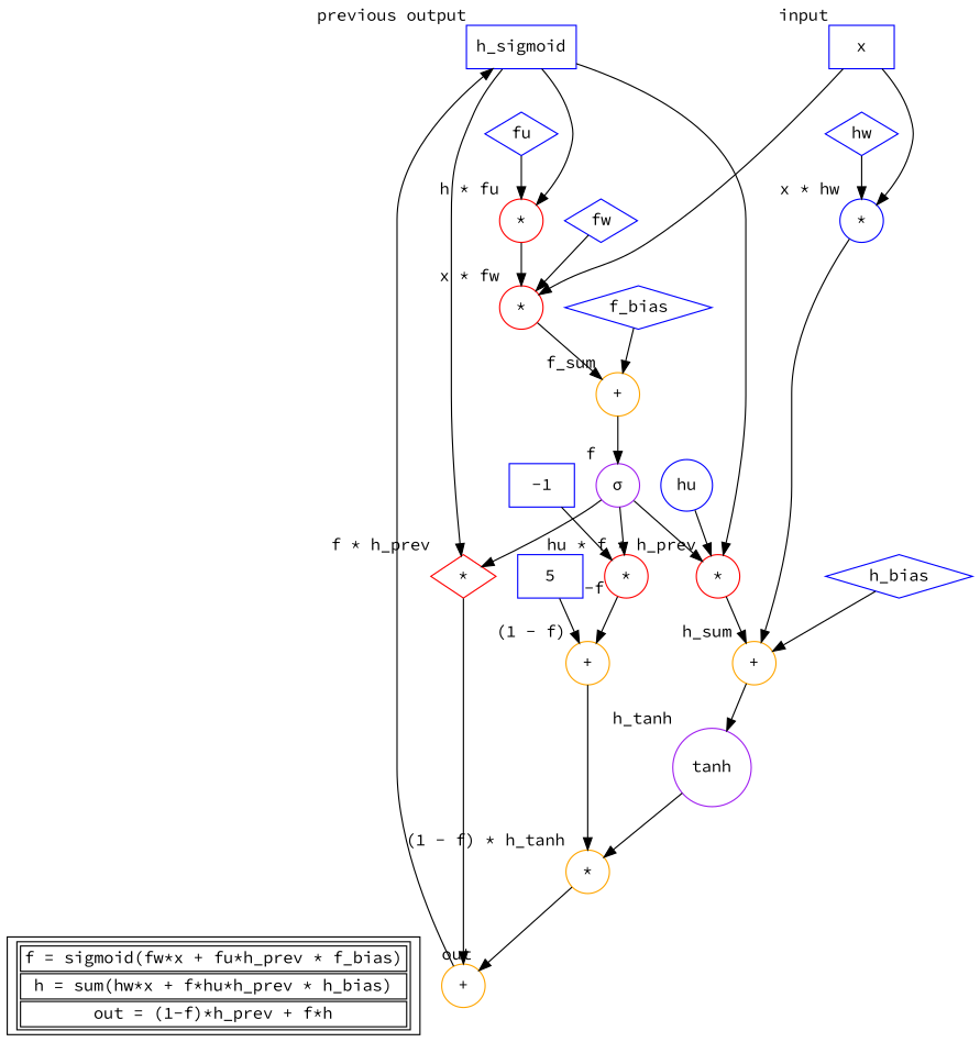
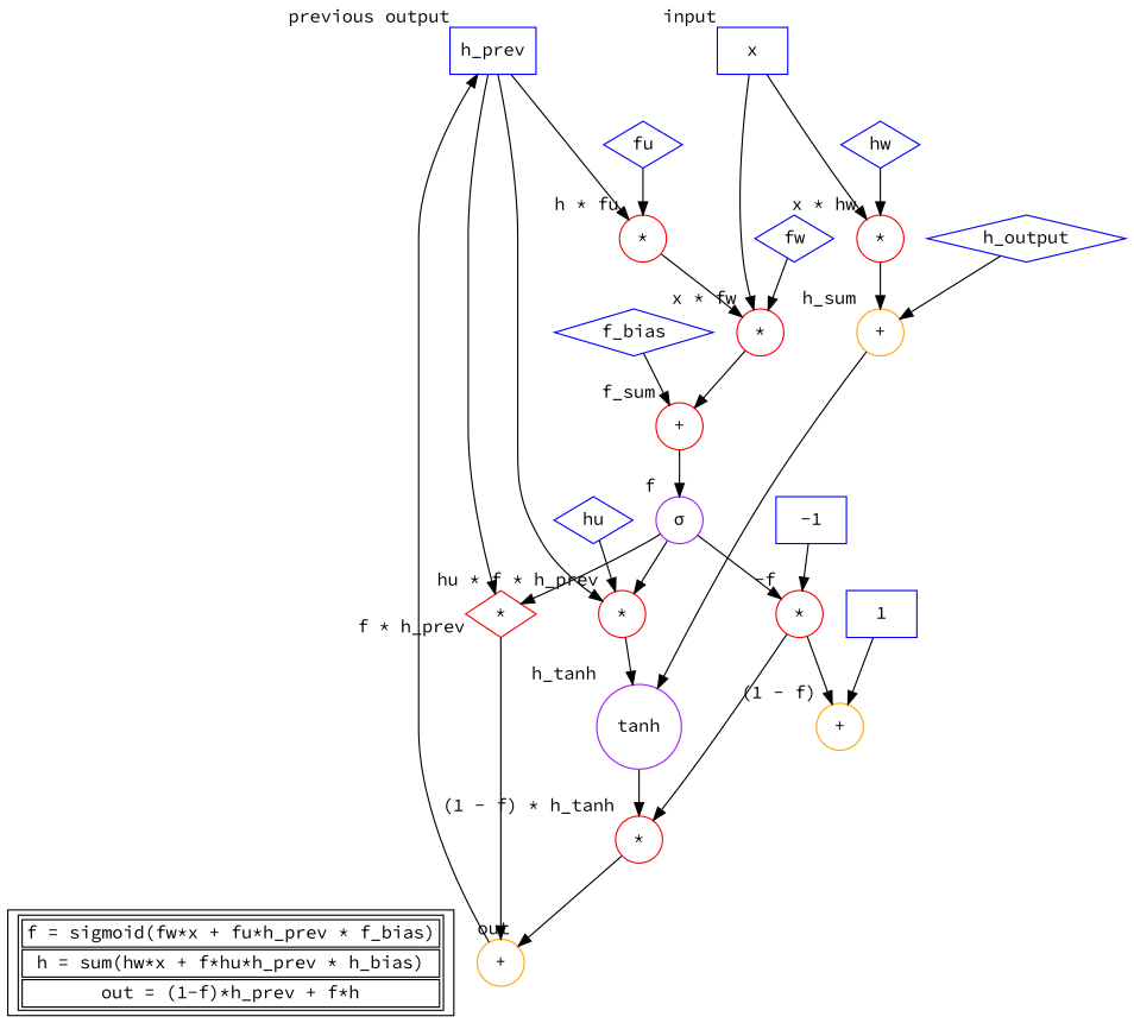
  digraph {
    fontname="Source Code Pro"
    node [color=blue fontname="Source Code Pro" shape=circle]
    edge [fontname="Source Code Pro"]
    n1 [label=x shape=box xlabel=input]
-   n2 [label=h_sigmoid shape=box xlabel="previous output"]
+   n2 [label=h_prev shape=box xlabel="previous output"]
    n3 [label=<                 <table>                 <tr><td>f = sigmoid(fw*x + fu*h_prev * f_bias)</td></tr>                 <tr><td>h = sum(hw*x + f*hu*h_prev * h_bias)</td></tr>                 <tr><td>out = (1-f)*h_prev + f*h</td></tr>                 </table>                 > shape=box color=""]
    n4 [color=orange label="+" xlabel=out]
    n5 [color=red label="*" xlabel="x * fw"]
-   n6 [label="*" xlabel="x * hw"]
+   n6 [color=red label="*" xlabel="x * hw"]
    n7 [color=red label="*" xlabel="h * fu"]
    n8 [color=red label="*" xlabel="hu * f * h_prev"]
    n9 [color=red label="*" shape=diamond xlabel="f * h_prev"]
-   n10 [color=orange label="+" xlabel=f_sum]
+   n10 [color=red label="+" xlabel=f_sum]
    n11 [color=orange label="+" xlabel=h_sum]
    n12 [label=f_bias shape=diamond]
    n13 [color=purple label="&sigma;" xlabel=f]
    n14 [label=fw shape=diamond]
    n15 [label=fu shape=diamond]
    n16 [color=red label="*" xlabel="-f"]
    n17 [color=orange label="+" xlabel="(1 - f)"]
-   n18 [label=h_bias shape=diamond]
+   n18 [label=h_output shape=diamond]
    n19 [color=purple label=tanh xlabel=h_tanh]
    n20 [label=hw shape=diamond]
-   n21 [label=hu]
-   n22 [color=orange label="*" xlabel="(1 - f) * h_tanh"]
+   n21 [label=hu shape=diamond]
+   n22 [color=red label="*" xlabel="(1 - f) * h_tanh"]
    n23 [label=-1 shape=box]
-   n24 [label=5 shape=box]
+   n24 [label=1 shape=box]
    subgraph sub_1 {
      rank=source
      n1
      n2
    }
    subgraph sub_2 {
      rank=sink
      n3
      n4
    }
    n1 -> n5
    n1 -> n6
    n2 -> n7
    n2 -> n8
    n2 -> n9
    n3 -> n4 [style=invis]
    n4 -> n2
    n5 -> n10
    n6 -> n11
    n7 -> n5
-   n8 -> n11
+   n8 -> n19
    n9 -> n4
    n10 -> n13
    n11 -> n19
    n12 -> n10
    n13 -> n8
    n13 -> n9
    n13 -> n16
    n14 -> n5
    n15 -> n7
    n16 -> n17
-   n17 -> n22
+   n16 -> n22
    n18 -> n11
    n19 -> n22
    n20 -> n6
    n21 -> n8
    n22 -> n4
    n23 -> n16
    n24 -> n17
  }
